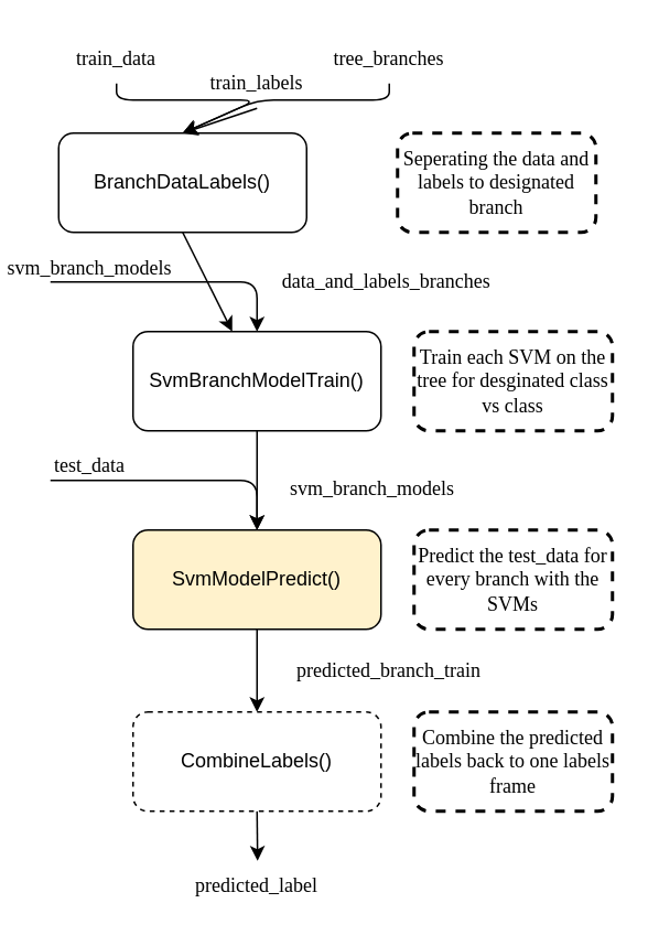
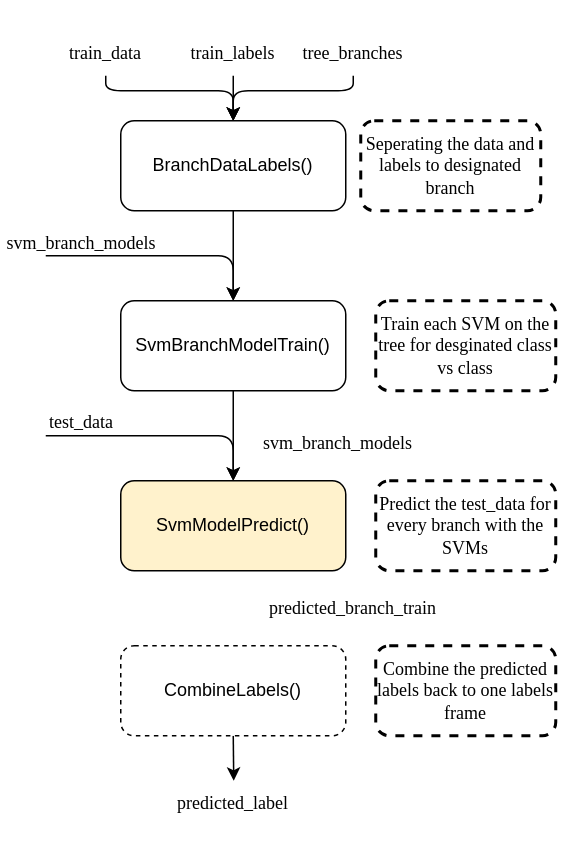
  <mxCell id="0" />
  <mxCell id="1" parent="0" />
  <mxCell id="2" style="edgeStyle=none;html=1;exitX=0.5;exitY=1;exitDx=0;exitDy=0;fontFamily=Georgia;" parent="1" source="3" target="5" edge="1"><mxGeometry relative="1" as="geometry" /></mxCell>
- <mxCell id="3" value="BranchDataLabels()" style="rounded=1;whiteSpace=wrap;html=1;" parent="1" vertex="1"><mxGeometry x="35" y="80" width="150" height="60" as="geometry" /></mxCell>
+ <mxCell id="3" value="BranchDataLabels()" style="rounded=1;whiteSpace=wrap;html=1;" parent="1" vertex="1"><mxGeometry x="80" y="80" width="150" height="60" as="geometry" /></mxCell>
  <mxCell id="4" style="edgeStyle=none;html=1;exitX=0.5;exitY=1;exitDx=0;exitDy=0;entryX=0.5;entryY=0;entryDx=0;entryDy=0;fontFamily=Georgia;" parent="1" source="5" target="8" edge="1"><mxGeometry relative="1" as="geometry" /></mxCell>
  <mxCell id="5" value="SvmBranchModelTrain()" style="rounded=1;whiteSpace=wrap;html=1;" parent="1" vertex="1"><mxGeometry x="80" y="200" width="150" height="60" as="geometry" /></mxCell>
- <mxCell id="6" value="data_and_labels_branches&amp;nbsp;" style="text;html=1;strokeColor=none;fillColor=none;align=center;verticalAlign=middle;whiteSpace=wrap;rounded=0;fontFamily=Georgia;" parent="1" vertex="1"><mxGeometry x="160" y="155" width="150" height="30" as="geometry" /></mxCell>
- <mxCell id="7" style="edgeStyle=none;html=1;exitX=0.5;exitY=1;exitDx=0;exitDy=0;fontFamily=Georgia;fontColor=#FFFFFF;" parent="1" source="8" target="20" edge="1"><mxGeometry relative="1" as="geometry" /></mxCell>
  <mxCell id="8" value="SvmModelPredict()" style="rounded=1;whiteSpace=wrap;html=1;fillColor=#fff2cc;" parent="1" vertex="1"><mxGeometry x="80" y="320" width="150" height="60" as="geometry" /></mxCell>
  <mxCell id="9" value="svm_branch_models" style="text;html=1;strokeColor=none;fillColor=none;align=center;verticalAlign=middle;whiteSpace=wrap;rounded=0;fontFamily=Georgia;" parent="1" vertex="1"><mxGeometry x="150" y="280" width="150" height="30" as="geometry" /></mxCell>
  <mxCell id="10" value="" style="endArrow=classic;html=1;fontFamily=Georgia;entryX=0.5;entryY=0;entryDx=0;entryDy=0;" parent="1" target="8" edge="1"><mxGeometry width="50" height="50" relative="1" as="geometry"><mxPoint x="30" y="290" as="sourcePoint" /><mxPoint x="30" y="250" as="targetPoint" /><Array as="points"><mxPoint x="155" y="290" /></Array></mxGeometry></mxCell>
  <mxCell id="11" value="test_data" style="text;html=1;strokeColor=none;fillColor=none;align=center;verticalAlign=middle;whiteSpace=wrap;rounded=0;fontFamily=Georgia;" parent="1" vertex="1"><mxGeometry x="20" y="266" width="68" height="30" as="geometry" /></mxCell>
  <mxCell id="12" style="edgeStyle=none;html=1;exitX=0.5;exitY=1;exitDx=0;exitDy=0;entryX=0.5;entryY=0;entryDx=0;entryDy=0;fontFamily=Georgia;fontColor=#000000;" parent="1" source="13" target="3" edge="1"><mxGeometry relative="1" as="geometry"><Array as="points"><mxPoint x="70" y="60" /><mxPoint x="155" y="60" /></Array></mxGeometry></mxCell>
  <mxCell id="13" value="train_data" style="text;html=1;strokeColor=none;fillColor=none;align=center;verticalAlign=middle;whiteSpace=wrap;rounded=0;fontFamily=Georgia;" parent="1" vertex="1"><mxGeometry x="30" y="20" width="80" height="30" as="geometry" /></mxCell>
  <mxCell id="14" style="edgeStyle=none;html=1;entryX=0.5;entryY=0;entryDx=0;entryDy=0;fontFamily=Georgia;fontColor=#FFFFFF;" parent="1" target="3" edge="1"><mxGeometry relative="1" as="geometry"><mxPoint x="235" y="50" as="sourcePoint" /><Array as="points"><mxPoint x="235" y="60" /><mxPoint x="155" y="60" /></Array></mxGeometry></mxCell>
  <mxCell id="15" value="tree_branches" style="text;html=1;strokeColor=none;fillColor=none;align=center;verticalAlign=middle;whiteSpace=wrap;rounded=0;fontFamily=Georgia;" parent="1" vertex="1"><mxGeometry x="205" y="20" width="60" height="30" as="geometry" /></mxCell>
  <mxCell id="16" value="&lt;span style=&quot;font-family: &amp;#34;georgia&amp;#34; ; font-size: 12px ; font-style: normal ; font-weight: 400 ; letter-spacing: normal ; text-align: center ; text-indent: 0px ; text-transform: none ; word-spacing: 0px ; display: inline ; float: none&quot;&gt;&lt;font color=&quot;#000000&quot;&gt;Train each SVM on the tree for desginated class vs class&lt;/font&gt;&lt;/span&gt;" style="rounded=1;whiteSpace=wrap;html=1;dashed=1;fontFamily=Georgia;strokeWidth=2;fillColor=none;" parent="1" vertex="1"><mxGeometry x="250" y="200" width="120" height="60" as="geometry" /></mxCell>
  <mxCell id="17" value="&lt;font color=&quot;#000000&quot;&gt;Seperating the data and labels to designated branch&lt;/font&gt;" style="rounded=1;whiteSpace=wrap;html=1;dashed=1;fontFamily=Georgia;strokeWidth=2;fillColor=none;" parent="1" vertex="1"><mxGeometry x="240" y="80" width="120" height="60" as="geometry" /></mxCell>
  <mxCell id="18" value="&lt;font color=&quot;#000000&quot;&gt;Predict the test_data for every branch with the SVMs&lt;/font&gt;" style="rounded=1;whiteSpace=wrap;html=1;dashed=1;fontFamily=Georgia;strokeWidth=2;fillColor=none;" parent="1" vertex="1"><mxGeometry x="250" y="320" width="120" height="60" as="geometry" /></mxCell>
  <mxCell id="19" style="edgeStyle=none;html=1;exitX=0.5;exitY=1;exitDx=0;exitDy=0;fontFamily=Georgia;fontColor=#FFFFFF;" parent="1" source="20" edge="1"><mxGeometry relative="1" as="geometry"><mxPoint x="155.333" y="520" as="targetPoint" /></mxGeometry></mxCell>
  <mxCell id="20" value="CombineLabels()" style="rounded=1;whiteSpace=wrap;html=1;dashed=1;" parent="1" vertex="1"><mxGeometry x="80" y="430" width="150" height="60" as="geometry" /></mxCell>
  <mxCell id="21" value="predicted_branch_train" style="text;html=1;strokeColor=none;fillColor=none;align=center;verticalAlign=middle;whiteSpace=wrap;rounded=0;fontFamily=Georgia;" parent="1" vertex="1"><mxGeometry x="160" y="390" width="150" height="30" as="geometry" /></mxCell>
  <mxCell id="22" value="&lt;font color=&quot;#000000&quot;&gt;Combine the predicted labels back to one labels frame&lt;/font&gt;" style="rounded=1;whiteSpace=wrap;html=1;dashed=1;fontFamily=Georgia;strokeWidth=2;fillColor=none;" parent="1" vertex="1"><mxGeometry x="250" y="430" width="120" height="60" as="geometry" /></mxCell>
  <mxCell id="23" style="edgeStyle=none;html=1;exitX=0.5;exitY=1;exitDx=0;exitDy=0;entryX=0.5;entryY=0;entryDx=0;entryDy=0;fontFamily=Georgia;fontColor=#FFFFFF;" parent="1" source="27" target="3" edge="1"><mxGeometry relative="1" as="geometry" /></mxCell>
  <mxCell id="24" value="" style="endArrow=classic;html=1;fontFamily=Georgia;entryX=0.5;entryY=0;entryDx=0;entryDy=0;" parent="1" edge="1"><mxGeometry width="50" height="50" relative="1" as="geometry"><mxPoint x="30" y="170" as="sourcePoint" /><mxPoint x="155" y="200" as="targetPoint" /><Array as="points"><mxPoint x="155" y="170" /></Array></mxGeometry></mxCell>
  <mxCell id="25" value="svm_branch_models" style="text;html=1;strokeColor=none;fillColor=none;align=center;verticalAlign=middle;whiteSpace=wrap;rounded=0;fontFamily=Georgia;" parent="1" vertex="1"><mxGeometry x="20" y="147" width="68" height="30" as="geometry" /></mxCell>
  <mxCell id="26" value="predicted_label" style="text;html=1;strokeColor=none;fillColor=none;align=center;verticalAlign=middle;whiteSpace=wrap;rounded=0;fontFamily=Georgia;" parent="1" vertex="1"><mxGeometry x="80" y="520" width="150" height="30" as="geometry" /></mxCell>
- <mxCell id="27" value="train_labels" style="text;html=1;strokeColor=none;fillColor=none;align=center;verticalAlign=middle;whiteSpace=wrap;rounded=0;fontFamily=Georgia;" parent="1" vertex="1"><mxGeometry x="120" y="35" width="70" height="30" as="geometry" /></mxCell>
+ <mxCell id="27" value="train_labels" style="text;html=1;strokeColor=none;fillColor=none;align=center;verticalAlign=middle;whiteSpace=wrap;rounded=0;fontFamily=Georgia;" parent="1" vertex="1"><mxGeometry x="120" y="20" width="70" height="30" as="geometry" /></mxCell>
